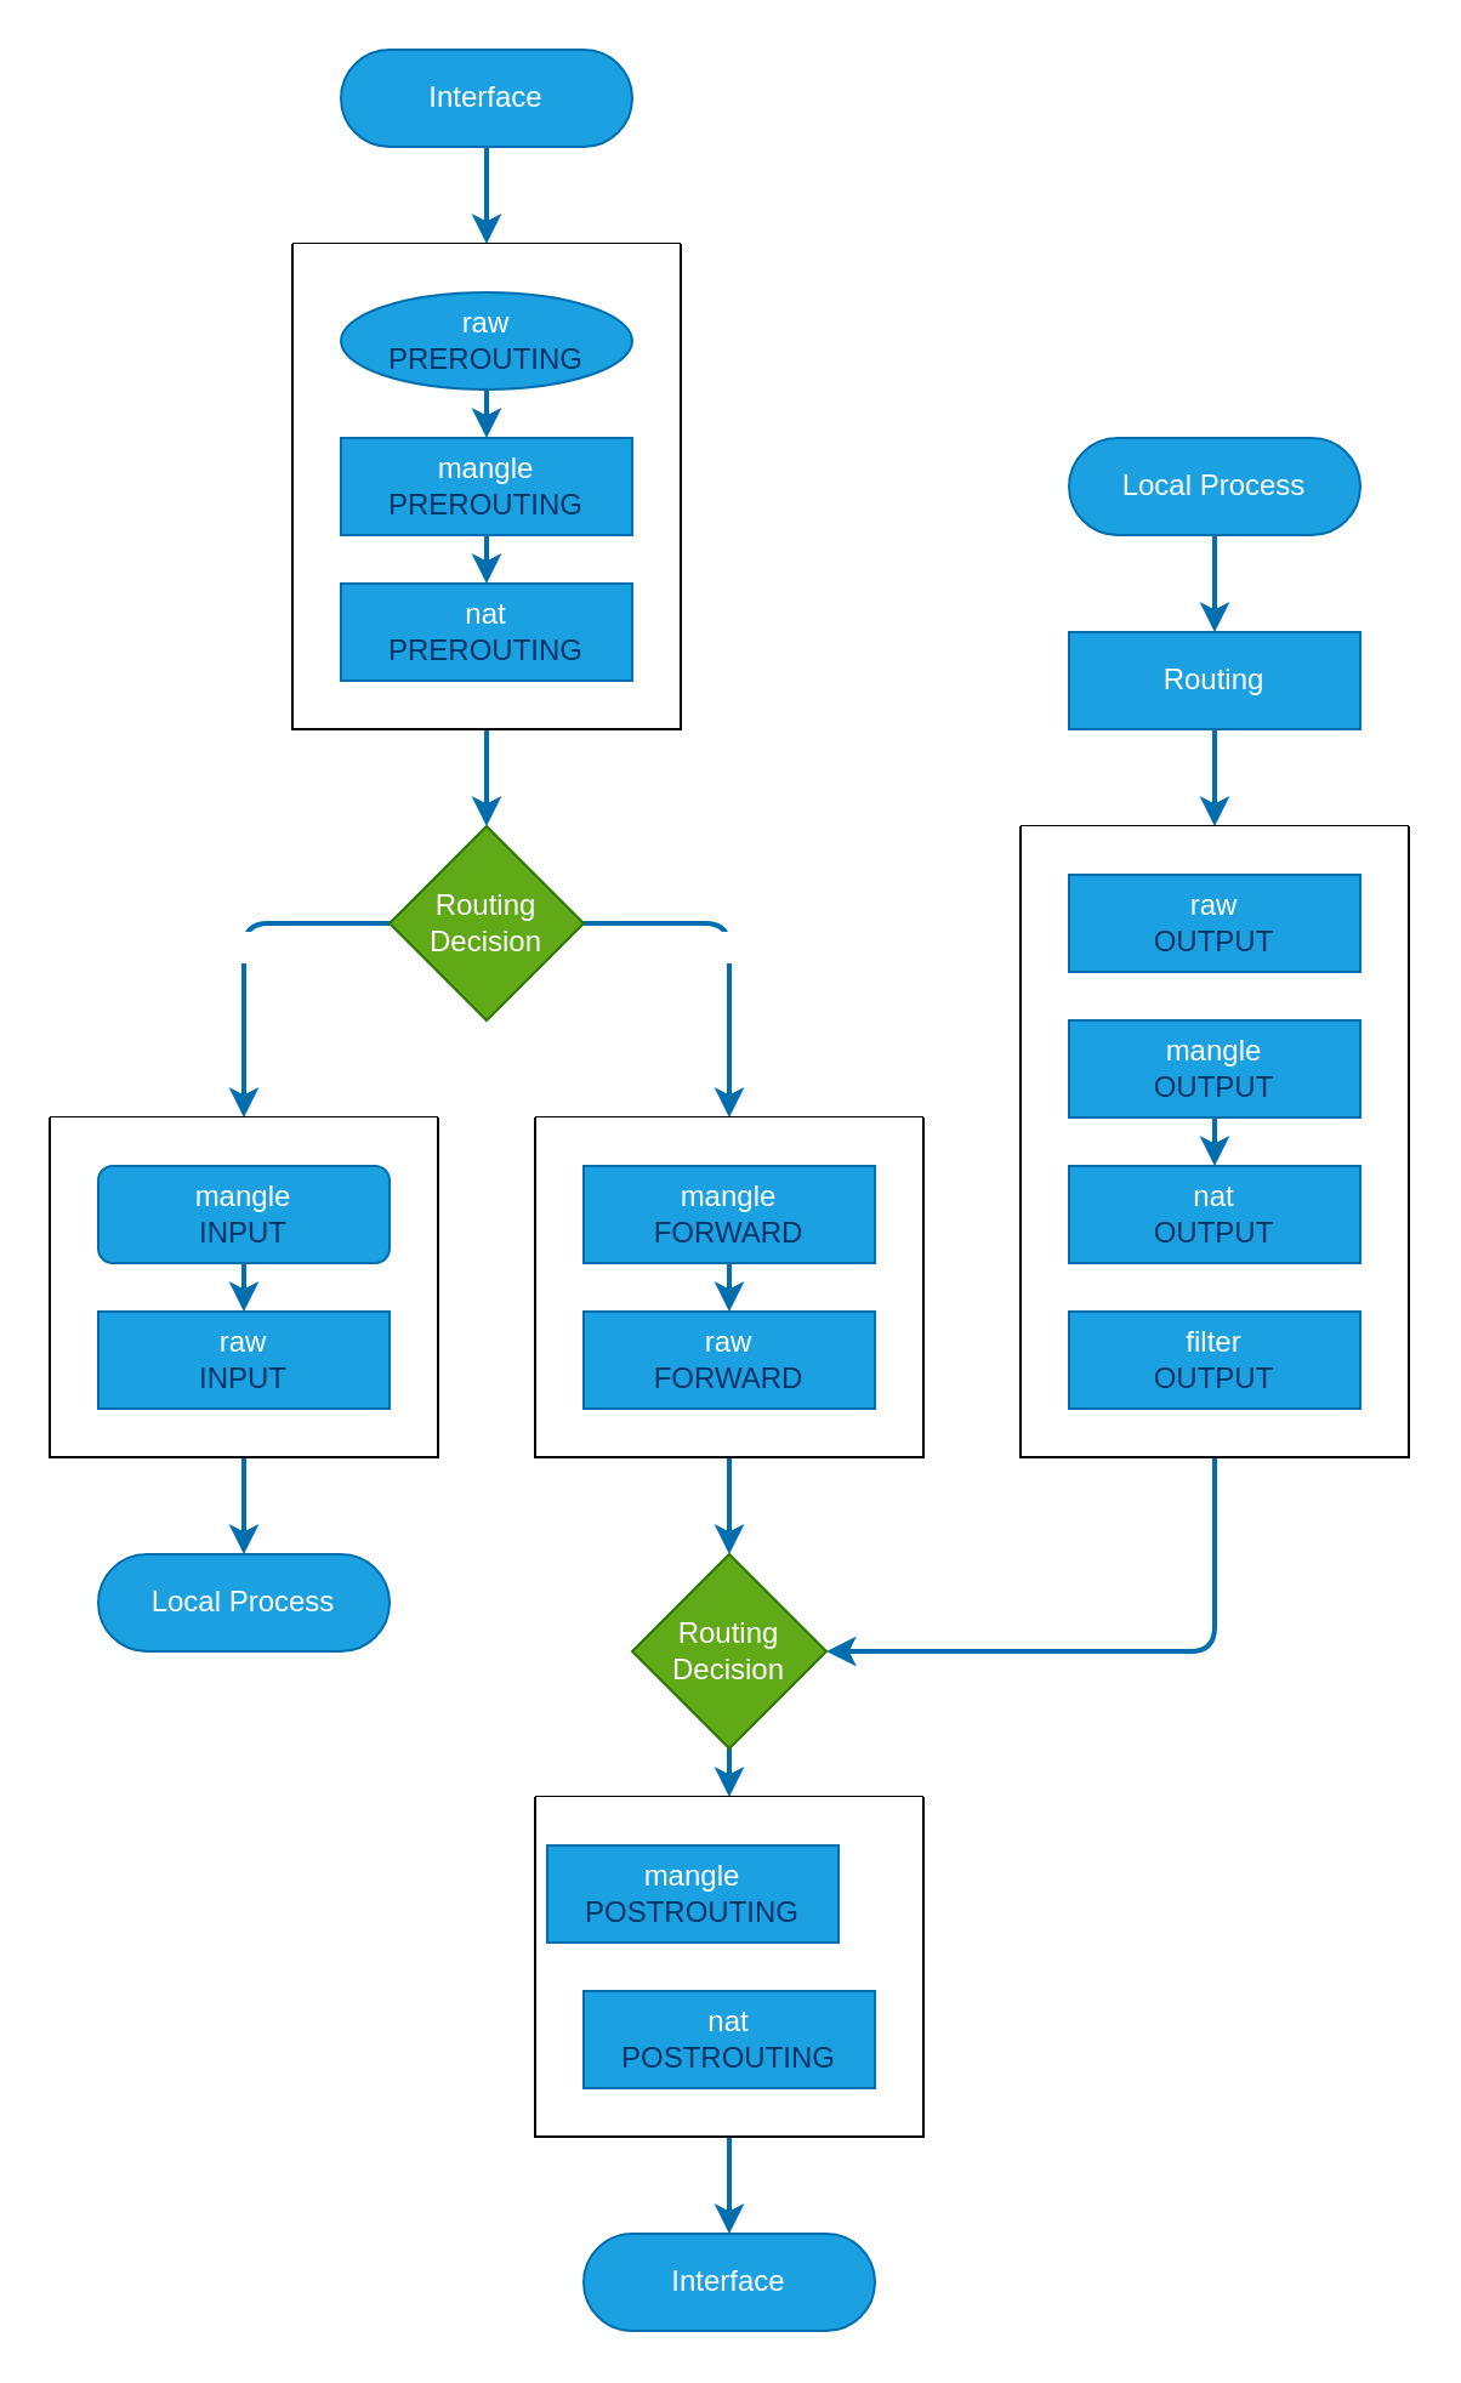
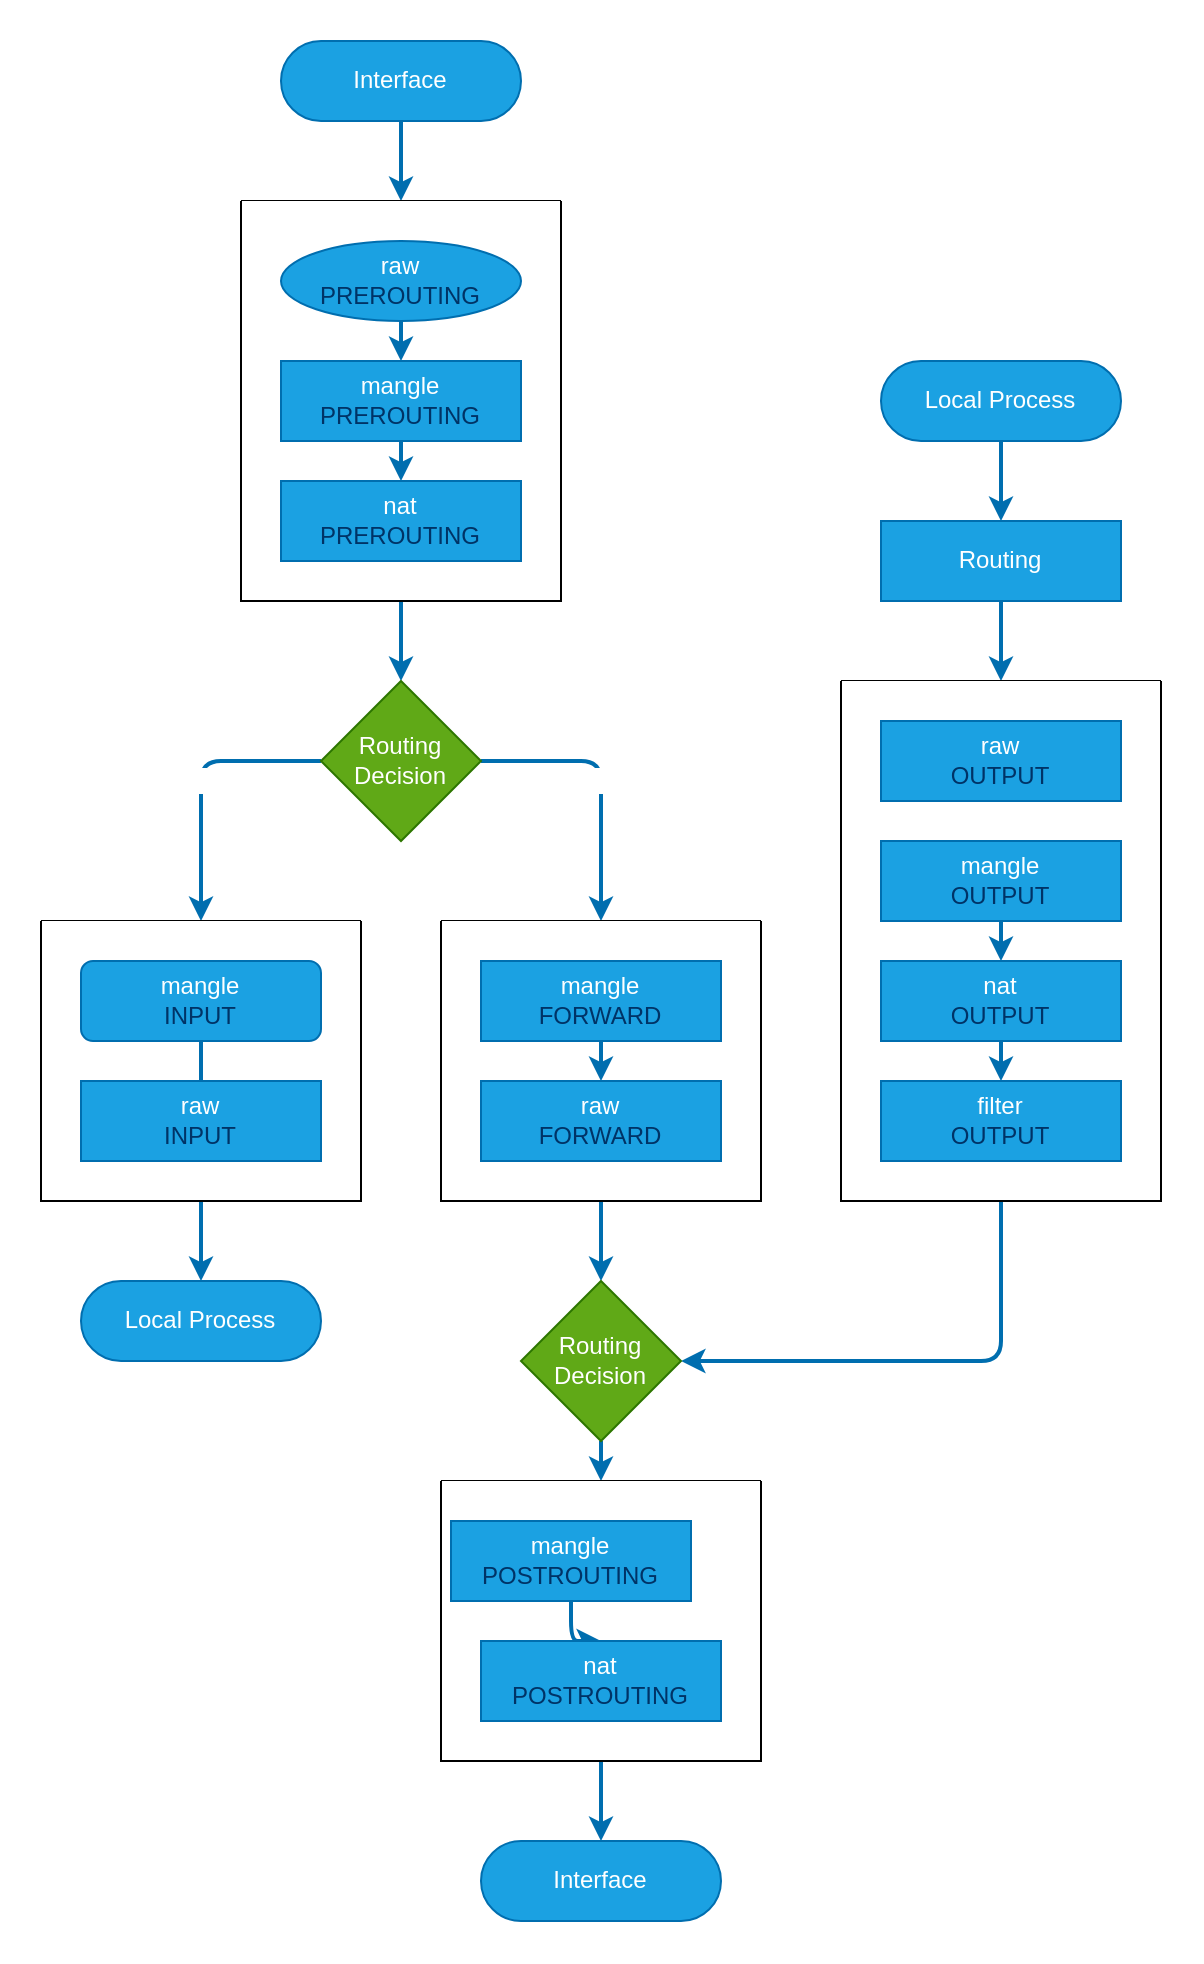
  <mxCell id="0" />
  <mxCell id="1" parent="0" />
  <mxCell id="2" style="edgeStyle=orthogonalEdgeStyle;rounded=1;orthogonalLoop=1;jettySize=auto;html=1;fillColor=#1ba1e2;strokeColor=#006EAF;strokeWidth=2;" parent="1" source="3" target="5" edge="1"><mxGeometry relative="1" as="geometry" /></mxCell>
  <mxCell id="3" value="Interface" style="rounded=1;whiteSpace=wrap;html=1;arcSize=50;fillColor=#1ba1e2;fontColor=#ffffff;strokeColor=#006EAF;" parent="1" vertex="1"><mxGeometry x="140" y="20" width="120" height="40" as="geometry" /></mxCell>
  <mxCell id="4" style="edgeStyle=orthogonalEdgeStyle;rounded=1;orthogonalLoop=1;jettySize=auto;html=1;fontColor=#808080;fillColor=#1ba1e2;strokeColor=#006EAF;strokeWidth=2;" parent="1" source="5" target="13" edge="1"><mxGeometry relative="1" as="geometry" /></mxCell>
  <mxCell id="5" value="" style="swimlane;startSize=0;swimlaneFillColor=default;rounded=0;" parent="1" vertex="1"><mxGeometry x="120" y="100" width="160" height="200" as="geometry" /></mxCell>
  <mxCell id="6" value="" style="edgeStyle=orthogonalEdgeStyle;rounded=1;orthogonalLoop=1;jettySize=auto;html=1;fillColor=#1ba1e2;strokeColor=#006EAF;strokeWidth=2;" parent="5" source="7" target="9" edge="1"><mxGeometry relative="1" as="geometry" /></mxCell>
  <mxCell id="7" value="raw&lt;br&gt;&lt;font color=&quot;#003366&quot;&gt;PREROUTING&lt;/font&gt;" style="ellipse;whiteSpace=wrap;html=1;fillColor=#1ba1e2;fontColor=#ffffff;strokeColor=#006EAF;" parent="5" vertex="1"><mxGeometry x="20" y="20" width="120" height="40" as="geometry" /></mxCell>
  <mxCell id="8" value="" style="edgeStyle=orthogonalEdgeStyle;rounded=1;orthogonalLoop=1;jettySize=auto;html=1;fillColor=#1ba1e2;strokeColor=#006EAF;strokeWidth=2;" parent="5" source="9" target="10" edge="1"><mxGeometry relative="1" as="geometry" /></mxCell>
  <mxCell id="9" value="mangle&lt;br&gt;&lt;span style=&quot;color: rgb(0 , 51 , 102)&quot;&gt;PREROUTING&lt;/span&gt;" style="whiteSpace=wrap;html=1;rounded=0;fillColor=#1ba1e2;fontColor=#ffffff;strokeColor=#006EAF;" parent="5" vertex="1"><mxGeometry x="20" y="80" width="120" height="40" as="geometry" /></mxCell>
  <mxCell id="10" value="nat&lt;br&gt;&lt;span style=&quot;color: rgb(0 , 51 , 102)&quot;&gt;PREROUTING&lt;/span&gt;" style="whiteSpace=wrap;html=1;rounded=0;fillColor=#1ba1e2;fontColor=#ffffff;strokeColor=#006EAF;" parent="5" vertex="1"><mxGeometry x="20" y="140" width="120" height="40" as="geometry" /></mxCell>
  <mxCell id="11" value="&amp;nbsp;Input&amp;nbsp;" style="edgeStyle=orthogonalEdgeStyle;rounded=1;orthogonalLoop=1;jettySize=auto;html=1;labelBorderColor=none;fontColor=#FFFFFF;exitX=0;exitY=0.5;exitDx=0;exitDy=0;fillColor=#1ba1e2;strokeColor=#006EAF;strokeWidth=2;" parent="1" source="13" target="15" edge="1"><mxGeometry relative="1" as="geometry" /></mxCell>
  <mxCell id="12" value="&amp;nbsp;Forward&amp;nbsp;" style="edgeStyle=orthogonalEdgeStyle;rounded=1;orthogonalLoop=1;jettySize=auto;html=1;labelBorderColor=none;fontColor=#FFFFFF;exitX=1;exitY=0.5;exitDx=0;exitDy=0;fillColor=#1ba1e2;strokeColor=#006EAF;strokeWidth=2;" parent="1" source="13" target="20" edge="1"><mxGeometry relative="1" as="geometry" /></mxCell>
  <mxCell id="13" value="Routing&lt;br&gt;Decision" style="rhombus;whiteSpace=wrap;html=1;fillColor=#60a917;fontColor=#ffffff;strokeColor=#2D7600;rounded=0;" parent="1" vertex="1"><mxGeometry x="160" y="340" width="80" height="80" as="geometry" /></mxCell>
  <mxCell id="14" value="" style="edgeStyle=orthogonalEdgeStyle;rounded=1;orthogonalLoop=1;jettySize=auto;html=1;labelBorderColor=none;fontColor=#FFFFFF;fillColor=#1ba1e2;strokeColor=#006EAF;strokeWidth=2;" parent="1" source="15" target="24" edge="1"><mxGeometry relative="1" as="geometry" /></mxCell>
  <mxCell id="15" value="" style="swimlane;startSize=0;fontColor=#808080;swimlaneFillColor=default;rounded=0;" parent="1" vertex="1"><mxGeometry x="20" y="460" width="160" height="140" as="geometry" /></mxCell>
- <mxCell id="16" value="" style="edgeStyle=orthogonalEdgeStyle;rounded=1;orthogonalLoop=1;jettySize=auto;html=1;labelBorderColor=none;fontColor=#FFFFFF;fillColor=#1ba1e2;strokeColor=#006EAF;strokeWidth=2;" parent="15" source="17" target="18" edge="1"><mxGeometry relative="1" as="geometry" /></mxCell>
+ <mxCell id="16" value="" style="edgeStyle=orthogonalEdgeStyle;rounded=1;orthogonalLoop=1;jettySize=auto;html=1;labelBorderColor=none;fontColor=#FFFFFF;fillColor=#1ba1e2;strokeColor=#006EAF;strokeWidth=2;endArrow=none;" parent="15" source="17" target="18" edge="1"><mxGeometry relative="1" as="geometry" /></mxCell>
  <mxCell id="17" value="mangle&lt;br&gt;&lt;font color=&quot;#003366&quot;&gt;INPUT&lt;/font&gt;" style="whiteSpace=wrap;html=1;fillColor=#1ba1e2;fontColor=#ffffff;strokeColor=#006EAF;rounded=1;" parent="15" vertex="1"><mxGeometry x="20" y="20" width="120" height="40" as="geometry" /></mxCell>
  <mxCell id="18" value="raw&lt;br&gt;&lt;span style=&quot;color: rgb(0 , 51 , 102)&quot;&gt;INPUT&lt;/span&gt;" style="whiteSpace=wrap;html=1;fillColor=#1ba1e2;strokeColor=#006EAF;fontColor=#ffffff;rounded=0;" parent="15" vertex="1"><mxGeometry x="20" y="80" width="120" height="40" as="geometry" /></mxCell>
  <mxCell id="19" value="" style="edgeStyle=orthogonalEdgeStyle;rounded=1;orthogonalLoop=1;jettySize=auto;html=1;labelBorderColor=none;fontColor=#FFFFFF;fillColor=#1ba1e2;strokeColor=#006EAF;strokeWidth=2;" parent="1" source="20" target="44" edge="1"><mxGeometry relative="1" as="geometry" /></mxCell>
  <mxCell id="20" value="" style="swimlane;startSize=0;fontColor=#808080;swimlaneFillColor=default;rounded=0;" parent="1" vertex="1"><mxGeometry x="220" y="460" width="160" height="140" as="geometry" /></mxCell>
  <mxCell id="21" value="" style="edgeStyle=orthogonalEdgeStyle;rounded=1;orthogonalLoop=1;jettySize=auto;html=1;labelBorderColor=none;fontColor=#FFFFFF;fillColor=#1ba1e2;strokeColor=#006EAF;strokeWidth=2;" parent="20" source="22" target="23" edge="1"><mxGeometry relative="1" as="geometry" /></mxCell>
  <mxCell id="22" value="mangle&lt;br&gt;&lt;font color=&quot;#003366&quot;&gt;FORWARD&lt;/font&gt;" style="rounded=0;whiteSpace=wrap;html=1;fillColor=#1ba1e2;fontColor=#ffffff;strokeColor=#006EAF;" parent="20" vertex="1"><mxGeometry x="20" y="20" width="120" height="40" as="geometry" /></mxCell>
  <mxCell id="23" value="raw&lt;br&gt;&lt;span style=&quot;color: rgb(0 , 51 , 102)&quot;&gt;FORWARD&lt;/span&gt;" style="whiteSpace=wrap;html=1;fillColor=#1ba1e2;strokeColor=#006EAF;fontColor=#ffffff;rounded=0;" parent="20" vertex="1"><mxGeometry x="20" y="80" width="120" height="40" as="geometry" /></mxCell>
  <mxCell id="24" value="Local Process" style="rounded=1;whiteSpace=wrap;html=1;arcSize=50;fillColor=#1ba1e2;fontColor=#ffffff;strokeColor=#006EAF;" parent="1" vertex="1"><mxGeometry x="40" y="640" width="120" height="40" as="geometry" /></mxCell>
  <mxCell id="25" style="edgeStyle=orthogonalEdgeStyle;rounded=1;orthogonalLoop=1;jettySize=auto;html=1;labelBorderColor=none;fontColor=#FFFFFF;fillColor=#1ba1e2;strokeColor=#006EAF;strokeWidth=2;" parent="1" source="44" target="39" edge="1"><mxGeometry relative="1" as="geometry" /></mxCell>
  <mxCell id="26" value="" style="edgeStyle=orthogonalEdgeStyle;rounded=1;orthogonalLoop=1;jettySize=auto;html=1;labelBorderColor=none;fontColor=#FFFFFF;fillColor=#1ba1e2;strokeColor=#006EAF;strokeWidth=2;" parent="1" source="27" target="29" edge="1"><mxGeometry relative="1" as="geometry" /></mxCell>
  <mxCell id="27" value="Local Process" style="rounded=1;whiteSpace=wrap;html=1;arcSize=50;fillColor=#1ba1e2;fontColor=#ffffff;strokeColor=#006EAF;" parent="1" vertex="1"><mxGeometry x="440" y="180" width="120" height="40" as="geometry" /></mxCell>
  <mxCell id="28" style="edgeStyle=orthogonalEdgeStyle;rounded=1;orthogonalLoop=1;jettySize=auto;html=1;labelBorderColor=none;fontColor=#FFFFFF;fillColor=#1ba1e2;strokeColor=#006EAF;strokeWidth=2;" parent="1" source="29" target="31" edge="1"><mxGeometry relative="1" as="geometry" /></mxCell>
  <mxCell id="29" value="Routing" style="whiteSpace=wrap;html=1;fontColor=#ffffff;fontStyle=0;startSize=0;swimlaneFillColor=default;fillColor=#1ba1e2;strokeColor=#006EAF;rounded=0;" parent="1" vertex="1"><mxGeometry x="440" y="260" width="120" height="40" as="geometry" /></mxCell>
  <mxCell id="30" style="edgeStyle=orthogonalEdgeStyle;rounded=1;orthogonalLoop=1;jettySize=auto;html=1;labelBorderColor=none;fontColor=#FFFFFF;fillColor=#1ba1e2;strokeColor=#006EAF;strokeWidth=2;" parent="1" source="31" target="44" edge="1"><mxGeometry relative="1" as="geometry"><Array as="points"><mxPoint x="500" y="680" /></Array></mxGeometry></mxCell>
  <mxCell id="31" value="" style="swimlane;startSize=0;fontColor=#808080;swimlaneFillColor=default;rounded=0;" parent="1" vertex="1"><mxGeometry x="420" y="340" width="160" height="260" as="geometry" /></mxCell>
  <mxCell id="32" style="edgeStyle=orthogonalEdgeStyle;rounded=1;orthogonalLoop=1;jettySize=auto;html=1;labelBorderColor=none;fontColor=#FFFFFF;fillColor=#1ba1e2;strokeColor=#006EAF;strokeWidth=2;" parent="31" source="33" target="37" edge="1"><mxGeometry relative="1" as="geometry" /></mxCell>
  <mxCell id="33" value="mangle&lt;br&gt;&lt;span style=&quot;color: rgb(0 , 51 , 102)&quot;&gt;OUTPUT&lt;/span&gt;" style="rounded=0;whiteSpace=wrap;html=1;fillColor=#1ba1e2;fontColor=#ffffff;strokeColor=#006EAF;" parent="31" vertex="1"><mxGeometry x="20" y="80" width="120" height="40" as="geometry" /></mxCell>
  <mxCell id="34" value="filter&lt;br&gt;&lt;span style=&quot;color: rgb(0 , 51 , 102)&quot;&gt;OUTPUT&lt;/span&gt;" style="whiteSpace=wrap;html=1;fillColor=#1ba1e2;strokeColor=#006EAF;fontColor=#ffffff;rounded=0;" parent="31" vertex="1"><mxGeometry x="20" y="200" width="120" height="40" as="geometry" /></mxCell>
  <mxCell id="35" value="raw&lt;br&gt;&lt;font color=&quot;#003366&quot;&gt;OUTPUT&lt;/font&gt;" style="rounded=0;whiteSpace=wrap;html=1;fillColor=#1ba1e2;fontColor=#ffffff;strokeColor=#006EAF;" parent="31" vertex="1"><mxGeometry x="20" y="20" width="120" height="40" as="geometry" /></mxCell>
+ <mxCell id="36" style="edgeStyle=orthogonalEdgeStyle;rounded=1;orthogonalLoop=1;jettySize=auto;html=1;labelBorderColor=none;fontColor=#FFFFFF;fillColor=#1ba1e2;strokeColor=#006EAF;strokeWidth=2;" parent="31" source="37" target="34" edge="1"><mxGeometry relative="1" as="geometry" /></mxCell>
  <mxCell id="37" value="nat&lt;br&gt;&lt;span style=&quot;color: rgb(0 , 51 , 102)&quot;&gt;OUTPUT&lt;/span&gt;" style="rounded=0;whiteSpace=wrap;html=1;fillColor=#1ba1e2;fontColor=#ffffff;strokeColor=#006EAF;" parent="31" vertex="1"><mxGeometry x="20" y="140" width="120" height="40" as="geometry" /></mxCell>
  <mxCell id="38" style="edgeStyle=orthogonalEdgeStyle;rounded=1;orthogonalLoop=1;jettySize=auto;html=1;labelBorderColor=none;fontColor=#FFFFFF;fillColor=#1ba1e2;strokeColor=#006EAF;strokeWidth=2;" parent="1" source="39" target="43" edge="1"><mxGeometry relative="1" as="geometry" /></mxCell>
  <mxCell id="39" value="" style="swimlane;startSize=0;fontColor=#808080;swimlaneFillColor=default;rounded=0;" parent="1" vertex="1"><mxGeometry x="220" y="740" width="160" height="140" as="geometry" /></mxCell>
+ <mxCell id="40" value="" style="edgeStyle=orthogonalEdgeStyle;rounded=1;orthogonalLoop=1;jettySize=auto;html=1;labelBorderColor=none;fontColor=#FFFFFF;fillColor=#1ba1e2;strokeColor=#006EAF;strokeWidth=2;" parent="39" source="41" target="42" edge="1"><mxGeometry relative="1" as="geometry" /></mxCell>
  <mxCell id="41" value="mangle&lt;br&gt;&lt;font color=&quot;#003366&quot;&gt;POSTROUTING&lt;/font&gt;" style="rounded=0;whiteSpace=wrap;html=1;fillColor=#1ba1e2;fontColor=#ffffff;strokeColor=#006EAF;" parent="39" vertex="1"><mxGeometry x="5" y="20" width="120" height="40" as="geometry" /></mxCell>
  <mxCell id="42" value="nat&lt;br&gt;&lt;span style=&quot;color: rgb(0 , 51 , 102)&quot;&gt;POSTROUTING&lt;/span&gt;" style="whiteSpace=wrap;html=1;fillColor=#1ba1e2;strokeColor=#006EAF;fontColor=#ffffff;rounded=0;" parent="39" vertex="1"><mxGeometry x="20" y="80" width="120" height="40" as="geometry" /></mxCell>
  <mxCell id="43" value="Interface" style="rounded=1;whiteSpace=wrap;html=1;arcSize=50;fillColor=#1ba1e2;fontColor=#ffffff;strokeColor=#006EAF;glass=0;sketch=0;" parent="1" vertex="1"><mxGeometry x="240" y="920" width="120" height="40" as="geometry" /></mxCell>
  <mxCell id="44" value="Routing&lt;br&gt;Decision" style="rhombus;whiteSpace=wrap;html=1;fillColor=#60a917;fontColor=#ffffff;strokeColor=#2D7600;rounded=0;sketch=0;" vertex="1" parent="1"><mxGeometry x="260" y="640" width="80" height="80" as="geometry" /></mxCell>
